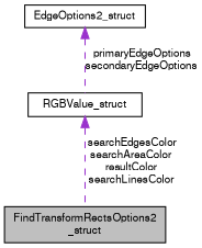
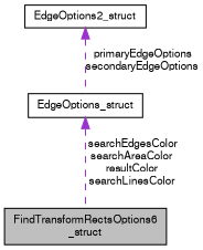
  digraph {
    node [color=black fontname=FreeSans fontsize=10 shape=record]
    edge [color=darkorchid3 dir=back fontname=FreeSans fontsize=10 labelfontname=FreeSans labelfontsize=10 style=dashed]
-   n1 [fillcolor=grey75 fontcolor=black height=0.2 label="FindTransformRectsOptions2\l_struct" style=filled width=0.4]
-   n2 [height=0.2 label=RGBValue_struct width=0.4]
+   n1 [fillcolor=grey75 fontcolor=black height=0.2 label="FindTransformRectsOptions6\l_struct" style=filled width=0.4]
+   n2 [height=0.2 label=EdgeOptions_struct width=0.4]
    n3 [height=0.2 label=EdgeOptions2_struct width=0.4]
    n2 -> n1 [label=" searchEdgesColor\nsearchAreaColor\nresultColor\nsearchLinesColor"]
    n3 -> n2 [label=" primaryEdgeOptions\nsecondaryEdgeOptions"]
  }
